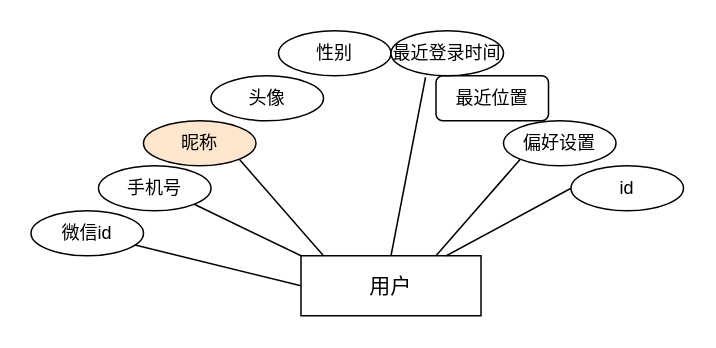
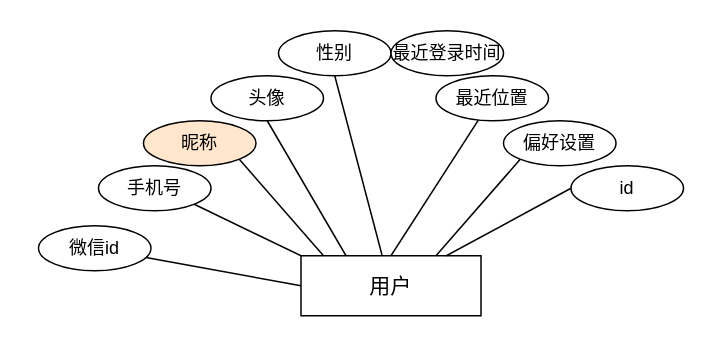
  <mxCell id="0" />
  <mxCell id="1" parent="0" />
  <mxCell id="2" value="&lt;span style=&quot;font-size: 14px;&quot;&gt;用户&lt;/span&gt;" style="rounded=0;whiteSpace=wrap;html=1;" parent="1" vertex="1"><mxGeometry x="200" y="170" width="120" height="40" as="geometry" /></mxCell>
- <mxCell id="3" value="微信id" style="ellipse;whiteSpace=wrap;html=1;" parent="1" vertex="1"><mxGeometry x="20" y="140" width="75" height="30" as="geometry" /></mxCell>
+ <mxCell id="3" value="微信id" style="ellipse;whiteSpace=wrap;html=1;" parent="1" vertex="1"><mxGeometry x="25" y="150" width="75" height="30" as="geometry" /></mxCell>
  <mxCell id="4" value="手机号" style="ellipse;whiteSpace=wrap;html=1;" parent="1" vertex="1"><mxGeometry x="65" y="110" width="75" height="30" as="geometry" /></mxCell>
  <mxCell id="5" value="昵称" style="ellipse;whiteSpace=wrap;html=1;fillColor=#ffe6cc;" parent="1" vertex="1"><mxGeometry x="95" y="80" width="75" height="30" as="geometry" /></mxCell>
  <mxCell id="6" value="头像" style="ellipse;whiteSpace=wrap;html=1;" parent="1" vertex="1"><mxGeometry x="140" y="50" width="75" height="30" as="geometry" /></mxCell>
  <mxCell id="7" value="性别" style="ellipse;whiteSpace=wrap;html=1;" parent="1" vertex="1"><mxGeometry x="185" y="20" width="75" height="30" as="geometry" /></mxCell>
- <mxCell id="8" value="最近位置" style="whiteSpace=wrap;html=1;rounded=1;" parent="1" vertex="1"><mxGeometry x="290" y="50" width="75" height="30" as="geometry" /></mxCell>
+ <mxCell id="8" value="最近位置" style="ellipse;whiteSpace=wrap;html=1;" parent="1" vertex="1"><mxGeometry x="290" y="50" width="75" height="30" as="geometry" /></mxCell>
  <mxCell id="9" value="偏好设置" style="ellipse;whiteSpace=wrap;html=1;" parent="1" vertex="1"><mxGeometry x="335" y="80" width="75" height="30" as="geometry" /></mxCell>
  <mxCell id="10" value="" style="endArrow=none;html=1;rounded=0;exitX=0;exitY=0.5;exitDx=0;exitDy=0;" parent="1" source="2" target="3" edge="1"><mxGeometry width="50" height="50" relative="1" as="geometry"><mxPoint x="245" y="145" as="sourcePoint" /><mxPoint x="295" y="95" as="targetPoint" /></mxGeometry></mxCell>
  <mxCell id="11" value="" style="endArrow=none;html=1;rounded=0;exitX=0;exitY=0;exitDx=0;exitDy=0;entryX=1;entryY=1;entryDx=0;entryDy=0;" parent="1" source="2" target="4" edge="1"><mxGeometry width="50" height="50" relative="1" as="geometry"><mxPoint x="245" y="145" as="sourcePoint" /><mxPoint x="155" y="125" as="targetPoint" /></mxGeometry></mxCell>
  <mxCell id="12" value="" style="endArrow=none;html=1;rounded=0;entryX=1;entryY=1;entryDx=0;entryDy=0;" parent="1" target="5" edge="1"><mxGeometry width="50" height="50" relative="1" as="geometry"><mxPoint x="215" y="170" as="sourcePoint" /><mxPoint x="295" y="95" as="targetPoint" /></mxGeometry></mxCell>
+ <mxCell id="13" value="" style="endArrow=none;html=1;rounded=0;entryX=0.5;entryY=1;entryDx=0;entryDy=0;exitX=0.25;exitY=0;exitDx=0;exitDy=0;" parent="1" source="2" target="6" edge="1"><mxGeometry width="50" height="50" relative="1" as="geometry"><mxPoint x="230" y="155" as="sourcePoint" /><mxPoint x="295" y="95" as="targetPoint" /></mxGeometry></mxCell>
+ <mxCell id="14" value="" style="endArrow=none;html=1;rounded=0;entryX=0.5;entryY=1;entryDx=0;entryDy=0;exitX=0.45;exitY=-0.012;exitDx=0;exitDy=0;exitPerimeter=0;" parent="1" source="2" target="7" edge="1"><mxGeometry width="50" height="50" relative="1" as="geometry"><mxPoint x="253" y="155" as="sourcePoint" /><mxPoint x="295" y="95" as="targetPoint" /></mxGeometry></mxCell>
  <mxCell id="15" value="" style="endArrow=none;html=1;rounded=0;exitX=0.75;exitY=0;exitDx=0;exitDy=0;entryX=0;entryY=1;entryDx=0;entryDy=0;" parent="1" source="2" target="9" edge="1"><mxGeometry width="50" height="50" relative="1" as="geometry"><mxPoint x="245" y="145" as="sourcePoint" /><mxPoint x="295" y="95" as="targetPoint" /></mxGeometry></mxCell>
  <mxCell id="16" value="id" style="ellipse;whiteSpace=wrap;html=1;" parent="1" vertex="1"><mxGeometry x="380" y="110" width="75" height="30" as="geometry" /></mxCell>
  <mxCell id="17" value="最近登录时间" style="ellipse;whiteSpace=wrap;html=1;" parent="1" vertex="1"><mxGeometry x="260" y="20" width="75" height="30" as="geometry" /></mxCell>
- <mxCell id="18" value="" style="endArrow=none;html=1;rounded=0;entryX=0.307;entryY=1.033;entryDx=0;entryDy=0;entryPerimeter=0;exitX=0.5;exitY=0;exitDx=0;exitDy=0;" parent="1" source="2" target="17" edge="1"><mxGeometry width="50" height="50" relative="1" as="geometry"><mxPoint x="245" y="265" as="sourcePoint" /><mxPoint x="295" y="215" as="targetPoint" /></mxGeometry></mxCell>
+ <mxCell id="18" value="" style="endArrow=none;html=1;rounded=0;exitX=0.5;exitY=0;exitDx=0;exitDy=0;" parent="1" source="2" target="8" edge="1"><mxGeometry width="50" height="50" relative="1" as="geometry"><mxPoint x="245" y="265" as="sourcePoint" /><mxPoint x="295" y="215" as="targetPoint" /></mxGeometry></mxCell>
  <mxCell id="19" value="" style="endArrow=none;html=1;rounded=0;exitX=0;exitY=0.5;exitDx=0;exitDy=0;" parent="1" source="16" target="2" edge="1"><mxGeometry width="50" height="50" relative="1" as="geometry"><mxPoint x="245" y="265" as="sourcePoint" /><mxPoint x="200" y="200" as="targetPoint" /></mxGeometry></mxCell>
